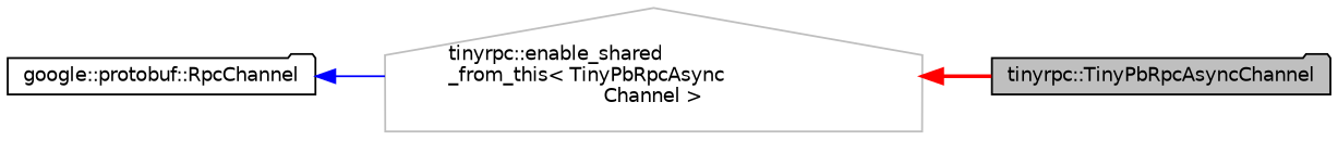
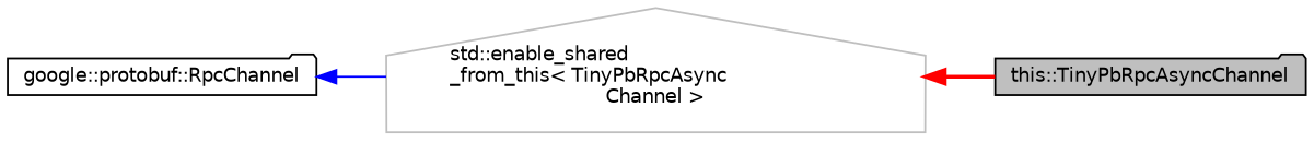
  digraph {
    rankdir=LR
    node [color=black fillcolor=white fontname=Helvetica fontsize=10 shape=folder style=filled]
    edge [dir=back fontname=Helvetica fontsize=10 labelfontname=Helvetica labelfontsize=10]
-   n1 [fillcolor=grey75 fontcolor=black height=0.2 label="tinyrpc::TinyPbRpcAsyncChannel" width=0.4]
+   n1 [fillcolor=grey75 fontcolor=black height=0.2 label="this::TinyPbRpcAsyncChannel" width=0.4]
    n2 [height=0.2 label="google::protobuf::RpcChannel" width=0.4]
-   n3 [color=grey75 height=0.2 label="tinyrpc::enable_shared\l_from_this\< TinyPbRpcAsync\lChannel \>" shape=house width=0.4]
+   n3 [color=grey75 height=0.2 label="std::enable_shared\l_from_this\< TinyPbRpcAsync\lChannel \>" shape=house width=0.4]
    n2 -> n3 [color=blue style=solid]
    n3 -> n1 [color=red style=bold]
  }
